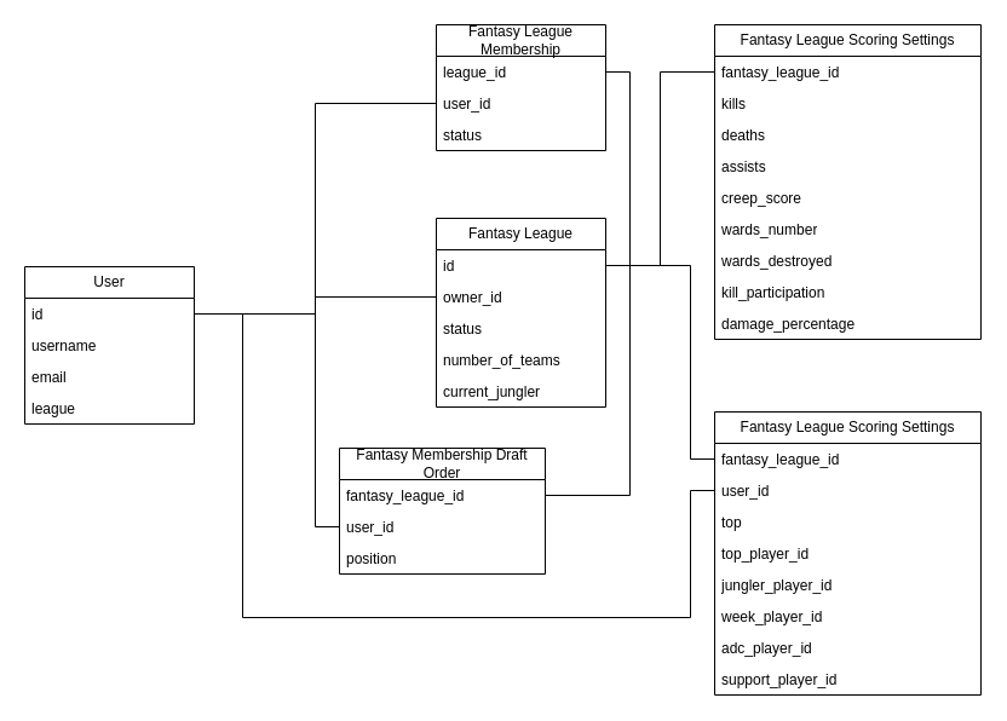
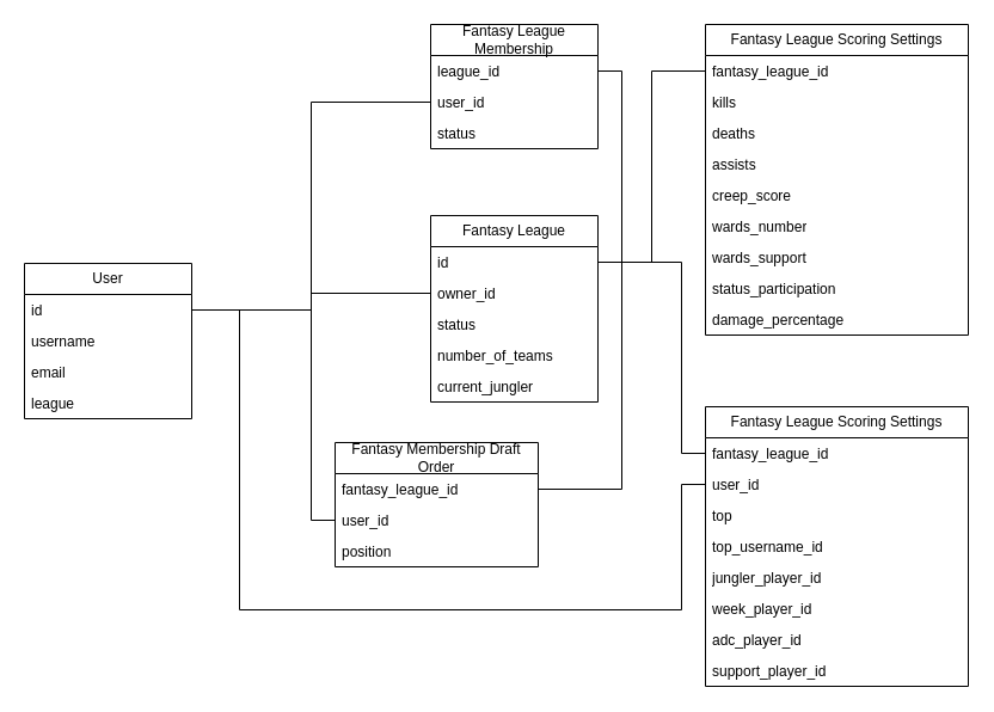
  <mxCell id="0" />
  <mxCell id="1" parent="0" />
  <mxCell id="2" value="User" style="swimlane;fontStyle=0;childLayout=stackLayout;horizontal=1;startSize=26;fillColor=none;horizontalStack=0;resizeParent=1;resizeParentMax=0;resizeLast=0;collapsible=1;marginBottom=0;whiteSpace=wrap;html=1;" vertex="1" parent="1"><mxGeometry x="20" y="220" width="140" height="130" as="geometry" /></mxCell>
  <mxCell id="3" value="id" style="text;strokeColor=none;fillColor=none;align=left;verticalAlign=top;spacingLeft=4;spacingRight=4;overflow=hidden;rotatable=0;points=[[0,0.5],[1,0.5]];portConstraint=eastwest;whiteSpace=wrap;html=1;" vertex="1" parent="2"><mxGeometry y="26" width="140" height="26" as="geometry" /></mxCell>
  <mxCell id="4" value="username" style="text;strokeColor=none;fillColor=none;align=left;verticalAlign=top;spacingLeft=4;spacingRight=4;overflow=hidden;rotatable=0;points=[[0,0.5],[1,0.5]];portConstraint=eastwest;whiteSpace=wrap;html=1;" vertex="1" parent="2"><mxGeometry y="52" width="140" height="26" as="geometry" /></mxCell>
  <mxCell id="5" value="email" style="text;strokeColor=none;fillColor=none;align=left;verticalAlign=top;spacingLeft=4;spacingRight=4;overflow=hidden;rotatable=0;points=[[0,0.5],[1,0.5]];portConstraint=eastwest;whiteSpace=wrap;html=1;" vertex="1" parent="2"><mxGeometry y="78" width="140" height="26" as="geometry" /></mxCell>
  <mxCell id="6" value="league" style="text;strokeColor=none;fillColor=none;align=left;verticalAlign=top;spacingLeft=4;spacingRight=4;overflow=hidden;rotatable=0;points=[[0,0.5],[1,0.5]];portConstraint=eastwest;whiteSpace=wrap;html=1;" vertex="1" parent="2"><mxGeometry y="104" width="140" height="26" as="geometry" /></mxCell>
  <mxCell id="7" value="Fantasy League" style="swimlane;fontStyle=0;childLayout=stackLayout;horizontal=1;startSize=26;fillColor=none;horizontalStack=0;resizeParent=1;resizeParentMax=0;resizeLast=0;collapsible=1;marginBottom=0;whiteSpace=wrap;html=1;" vertex="1" parent="1"><mxGeometry x="360" y="180" width="140" height="156" as="geometry" /></mxCell>
  <mxCell id="8" value="id" style="text;strokeColor=none;fillColor=none;align=left;verticalAlign=top;spacingLeft=4;spacingRight=4;overflow=hidden;rotatable=0;points=[[0,0.5],[1,0.5]];portConstraint=eastwest;whiteSpace=wrap;html=1;" vertex="1" parent="7"><mxGeometry y="26" width="140" height="26" as="geometry" /></mxCell>
  <mxCell id="9" value="owner_id" style="text;strokeColor=none;fillColor=none;align=left;verticalAlign=top;spacingLeft=4;spacingRight=4;overflow=hidden;rotatable=0;points=[[0,0.5],[1,0.5]];portConstraint=eastwest;whiteSpace=wrap;html=1;" vertex="1" parent="7"><mxGeometry y="52" width="140" height="26" as="geometry" /></mxCell>
  <mxCell id="10" value="status" style="text;strokeColor=none;fillColor=none;align=left;verticalAlign=top;spacingLeft=4;spacingRight=4;overflow=hidden;rotatable=0;points=[[0,0.5],[1,0.5]];portConstraint=eastwest;whiteSpace=wrap;html=1;" vertex="1" parent="7"><mxGeometry y="78" width="140" height="26" as="geometry" /></mxCell>
  <mxCell id="11" value="number_of_teams" style="text;strokeColor=none;fillColor=none;align=left;verticalAlign=top;spacingLeft=4;spacingRight=4;overflow=hidden;rotatable=0;points=[[0,0.5],[1,0.5]];portConstraint=eastwest;whiteSpace=wrap;html=1;" vertex="1" parent="7"><mxGeometry y="104" width="140" height="26" as="geometry" /></mxCell>
  <mxCell id="12" value="current_jungler" style="text;strokeColor=none;fillColor=none;align=left;verticalAlign=top;spacingLeft=4;spacingRight=4;overflow=hidden;rotatable=0;points=[[0,0.5],[1,0.5]];portConstraint=eastwest;whiteSpace=wrap;html=1;" vertex="1" parent="7"><mxGeometry y="130" width="140" height="26" as="geometry" /></mxCell>
  <mxCell id="13" style="edgeStyle=orthogonalEdgeStyle;rounded=0;orthogonalLoop=1;jettySize=auto;html=1;exitX=1;exitY=0.5;exitDx=0;exitDy=0;endArrow=none;endFill=0;" edge="1" parent="1" source="3" target="9"><mxGeometry relative="1" as="geometry" /></mxCell>
  <mxCell id="14" value="Fantasy League Membership" style="swimlane;fontStyle=0;childLayout=stackLayout;horizontal=1;startSize=26;fillColor=none;horizontalStack=0;resizeParent=1;resizeParentMax=0;resizeLast=0;collapsible=1;marginBottom=0;whiteSpace=wrap;html=1;" vertex="1" parent="1"><mxGeometry x="360" y="20" width="140" height="104" as="geometry" /></mxCell>
  <mxCell id="15" value="league_id" style="text;strokeColor=none;fillColor=none;align=left;verticalAlign=top;spacingLeft=4;spacingRight=4;overflow=hidden;rotatable=0;points=[[0,0.5],[1,0.5]];portConstraint=eastwest;whiteSpace=wrap;html=1;" vertex="1" parent="14"><mxGeometry y="26" width="140" height="26" as="geometry" /></mxCell>
  <mxCell id="16" value="user_id" style="text;strokeColor=none;fillColor=none;align=left;verticalAlign=top;spacingLeft=4;spacingRight=4;overflow=hidden;rotatable=0;points=[[0,0.5],[1,0.5]];portConstraint=eastwest;whiteSpace=wrap;html=1;" vertex="1" parent="14"><mxGeometry y="52" width="140" height="26" as="geometry" /></mxCell>
  <mxCell id="17" value="status" style="text;strokeColor=none;fillColor=none;align=left;verticalAlign=top;spacingLeft=4;spacingRight=4;overflow=hidden;rotatable=0;points=[[0,0.5],[1,0.5]];portConstraint=eastwest;whiteSpace=wrap;html=1;" vertex="1" parent="14"><mxGeometry y="78" width="140" height="26" as="geometry" /></mxCell>
  <mxCell id="18" style="edgeStyle=orthogonalEdgeStyle;rounded=0;orthogonalLoop=1;jettySize=auto;html=1;exitX=1;exitY=0.5;exitDx=0;exitDy=0;endArrow=none;endFill=0;" edge="1" parent="1" source="8" target="15"><mxGeometry relative="1" as="geometry" /></mxCell>
  <mxCell id="19" style="edgeStyle=orthogonalEdgeStyle;rounded=0;orthogonalLoop=1;jettySize=auto;html=1;exitX=1;exitY=0.5;exitDx=0;exitDy=0;endArrow=none;endFill=0;" edge="1" parent="1" source="3" target="16"><mxGeometry relative="1" as="geometry" /></mxCell>
  <mxCell id="20" value="Fantasy League Scoring Settings" style="swimlane;fontStyle=0;childLayout=stackLayout;horizontal=1;startSize=26;fillColor=none;horizontalStack=0;resizeParent=1;resizeParentMax=0;resizeLast=0;collapsible=1;marginBottom=0;whiteSpace=wrap;html=1;" vertex="1" parent="1"><mxGeometry x="590" y="20" width="220" height="260" as="geometry" /></mxCell>
  <mxCell id="21" value="fantasy_league_id" style="text;strokeColor=none;fillColor=none;align=left;verticalAlign=top;spacingLeft=4;spacingRight=4;overflow=hidden;rotatable=0;points=[[0,0.5],[1,0.5]];portConstraint=eastwest;whiteSpace=wrap;html=1;" vertex="1" parent="20"><mxGeometry y="26" width="220" height="26" as="geometry" /></mxCell>
  <mxCell id="22" value="kills" style="text;strokeColor=none;fillColor=none;align=left;verticalAlign=top;spacingLeft=4;spacingRight=4;overflow=hidden;rotatable=0;points=[[0,0.5],[1,0.5]];portConstraint=eastwest;whiteSpace=wrap;html=1;" vertex="1" parent="20"><mxGeometry y="52" width="220" height="26" as="geometry" /></mxCell>
  <mxCell id="23" value="deaths" style="text;strokeColor=none;fillColor=none;align=left;verticalAlign=top;spacingLeft=4;spacingRight=4;overflow=hidden;rotatable=0;points=[[0,0.5],[1,0.5]];portConstraint=eastwest;whiteSpace=wrap;html=1;" vertex="1" parent="20"><mxGeometry y="78" width="220" height="26" as="geometry" /></mxCell>
  <mxCell id="24" value="assists" style="text;strokeColor=none;fillColor=none;align=left;verticalAlign=top;spacingLeft=4;spacingRight=4;overflow=hidden;rotatable=0;points=[[0,0.5],[1,0.5]];portConstraint=eastwest;whiteSpace=wrap;html=1;" vertex="1" parent="20"><mxGeometry y="104" width="220" height="26" as="geometry" /></mxCell>
  <mxCell id="25" value="creep_score" style="text;strokeColor=none;fillColor=none;align=left;verticalAlign=top;spacingLeft=4;spacingRight=4;overflow=hidden;rotatable=0;points=[[0,0.5],[1,0.5]];portConstraint=eastwest;whiteSpace=wrap;html=1;" vertex="1" parent="20"><mxGeometry y="130" width="220" height="26" as="geometry" /></mxCell>
  <mxCell id="26" value="wards_number" style="text;strokeColor=none;fillColor=none;align=left;verticalAlign=top;spacingLeft=4;spacingRight=4;overflow=hidden;rotatable=0;points=[[0,0.5],[1,0.5]];portConstraint=eastwest;whiteSpace=wrap;html=1;" vertex="1" parent="20"><mxGeometry y="156" width="220" height="26" as="geometry" /></mxCell>
- <mxCell id="27" value="wards_destroyed" style="text;strokeColor=none;fillColor=none;align=left;verticalAlign=top;spacingLeft=4;spacingRight=4;overflow=hidden;rotatable=0;points=[[0,0.5],[1,0.5]];portConstraint=eastwest;whiteSpace=wrap;html=1;" vertex="1" parent="20"><mxGeometry y="182" width="220" height="26" as="geometry" /></mxCell>
- <mxCell id="28" value="kill_participation" style="text;strokeColor=none;fillColor=none;align=left;verticalAlign=top;spacingLeft=4;spacingRight=4;overflow=hidden;rotatable=0;points=[[0,0.5],[1,0.5]];portConstraint=eastwest;whiteSpace=wrap;html=1;" vertex="1" parent="20"><mxGeometry y="208" width="220" height="26" as="geometry" /></mxCell>
+ <mxCell id="27" value="wards_support" style="text;strokeColor=none;fillColor=none;align=left;verticalAlign=top;spacingLeft=4;spacingRight=4;overflow=hidden;rotatable=0;points=[[0,0.5],[1,0.5]];portConstraint=eastwest;whiteSpace=wrap;html=1;" vertex="1" parent="20"><mxGeometry y="182" width="220" height="26" as="geometry" /></mxCell>
+ <mxCell id="28" value="status_participation" style="text;strokeColor=none;fillColor=none;align=left;verticalAlign=top;spacingLeft=4;spacingRight=4;overflow=hidden;rotatable=0;points=[[0,0.5],[1,0.5]];portConstraint=eastwest;whiteSpace=wrap;html=1;" vertex="1" parent="20"><mxGeometry y="208" width="220" height="26" as="geometry" /></mxCell>
  <mxCell id="29" value="damage_percentage" style="text;strokeColor=none;fillColor=none;align=left;verticalAlign=top;spacingLeft=4;spacingRight=4;overflow=hidden;rotatable=0;points=[[0,0.5],[1,0.5]];portConstraint=eastwest;whiteSpace=wrap;html=1;" vertex="1" parent="20"><mxGeometry y="234" width="220" height="26" as="geometry" /></mxCell>
  <mxCell id="30" style="edgeStyle=orthogonalEdgeStyle;rounded=0;orthogonalLoop=1;jettySize=auto;html=1;exitX=1;exitY=0.5;exitDx=0;exitDy=0;endArrow=none;endFill=0;" edge="1" parent="1" source="8" target="21"><mxGeometry relative="1" as="geometry" /></mxCell>
  <mxCell id="31" value="Fantasy Membership Draft Order" style="swimlane;fontStyle=0;childLayout=stackLayout;horizontal=1;startSize=26;fillColor=none;horizontalStack=0;resizeParent=1;resizeParentMax=0;resizeLast=0;collapsible=1;marginBottom=0;whiteSpace=wrap;html=1;" vertex="1" parent="1"><mxGeometry x="280" y="370" width="170" height="104" as="geometry" /></mxCell>
  <mxCell id="32" value="fantasy_league_id" style="text;strokeColor=none;fillColor=none;align=left;verticalAlign=top;spacingLeft=4;spacingRight=4;overflow=hidden;rotatable=0;points=[[0,0.5],[1,0.5]];portConstraint=eastwest;whiteSpace=wrap;html=1;" vertex="1" parent="31"><mxGeometry y="26" width="170" height="26" as="geometry" /></mxCell>
  <mxCell id="33" value="user_id" style="text;strokeColor=none;fillColor=none;align=left;verticalAlign=top;spacingLeft=4;spacingRight=4;overflow=hidden;rotatable=0;points=[[0,0.5],[1,0.5]];portConstraint=eastwest;whiteSpace=wrap;html=1;" vertex="1" parent="31"><mxGeometry y="52" width="170" height="26" as="geometry" /></mxCell>
  <mxCell id="34" value="position" style="text;strokeColor=none;fillColor=none;align=left;verticalAlign=top;spacingLeft=4;spacingRight=4;overflow=hidden;rotatable=0;points=[[0,0.5],[1,0.5]];portConstraint=eastwest;whiteSpace=wrap;html=1;" vertex="1" parent="31"><mxGeometry y="78" width="170" height="26" as="geometry" /></mxCell>
  <mxCell id="35" style="edgeStyle=orthogonalEdgeStyle;rounded=0;orthogonalLoop=1;jettySize=auto;html=1;exitX=1;exitY=0.5;exitDx=0;exitDy=0;entryX=1;entryY=0.5;entryDx=0;entryDy=0;endArrow=none;endFill=0;" edge="1" parent="1" source="8" target="32"><mxGeometry relative="1" as="geometry"><Array as="points"><mxPoint x="520" y="219" /><mxPoint x="520" y="409" /></Array></mxGeometry></mxCell>
  <mxCell id="36" style="edgeStyle=orthogonalEdgeStyle;rounded=0;orthogonalLoop=1;jettySize=auto;html=1;exitX=1;exitY=0.5;exitDx=0;exitDy=0;endArrow=none;endFill=0;" edge="1" parent="1" source="3" target="33"><mxGeometry relative="1" as="geometry"><Array as="points"><mxPoint x="260" y="259" /><mxPoint x="260" y="435" /></Array></mxGeometry></mxCell>
  <mxCell id="37" value="Fantasy League Scoring Settings" style="swimlane;fontStyle=0;childLayout=stackLayout;horizontal=1;startSize=26;fillColor=none;horizontalStack=0;resizeParent=1;resizeParentMax=0;resizeLast=0;collapsible=1;marginBottom=0;whiteSpace=wrap;html=1;" vertex="1" parent="1"><mxGeometry x="590" y="340" width="220" height="234" as="geometry" /></mxCell>
  <mxCell id="38" value="fantasy_league_id" style="text;strokeColor=none;fillColor=none;align=left;verticalAlign=top;spacingLeft=4;spacingRight=4;overflow=hidden;rotatable=0;points=[[0,0.5],[1,0.5]];portConstraint=eastwest;whiteSpace=wrap;html=1;" vertex="1" parent="37"><mxGeometry y="26" width="220" height="26" as="geometry" /></mxCell>
  <mxCell id="39" value="user_id" style="text;strokeColor=none;fillColor=none;align=left;verticalAlign=top;spacingLeft=4;spacingRight=4;overflow=hidden;rotatable=0;points=[[0,0.5],[1,0.5]];portConstraint=eastwest;whiteSpace=wrap;html=1;" vertex="1" parent="37"><mxGeometry y="52" width="220" height="26" as="geometry" /></mxCell>
  <mxCell id="40" value="top" style="text;strokeColor=none;fillColor=none;align=left;verticalAlign=top;spacingLeft=4;spacingRight=4;overflow=hidden;rotatable=0;points=[[0,0.5],[1,0.5]];portConstraint=eastwest;whiteSpace=wrap;html=1;" vertex="1" parent="37"><mxGeometry y="78" width="220" height="26" as="geometry" /></mxCell>
- <mxCell id="41" value="top_player_id" style="text;strokeColor=none;fillColor=none;align=left;verticalAlign=top;spacingLeft=4;spacingRight=4;overflow=hidden;rotatable=0;points=[[0,0.5],[1,0.5]];portConstraint=eastwest;whiteSpace=wrap;html=1;" vertex="1" parent="37"><mxGeometry y="104" width="220" height="26" as="geometry" /></mxCell>
+ <mxCell id="41" value="top_username_id" style="text;strokeColor=none;fillColor=none;align=left;verticalAlign=top;spacingLeft=4;spacingRight=4;overflow=hidden;rotatable=0;points=[[0,0.5],[1,0.5]];portConstraint=eastwest;whiteSpace=wrap;html=1;" vertex="1" parent="37"><mxGeometry y="104" width="220" height="26" as="geometry" /></mxCell>
  <mxCell id="42" value="jungler_player_id" style="text;strokeColor=none;fillColor=none;align=left;verticalAlign=top;spacingLeft=4;spacingRight=4;overflow=hidden;rotatable=0;points=[[0,0.5],[1,0.5]];portConstraint=eastwest;whiteSpace=wrap;html=1;" vertex="1" parent="37"><mxGeometry y="130" width="220" height="26" as="geometry" /></mxCell>
  <mxCell id="43" value="week_player_id" style="text;strokeColor=none;fillColor=none;align=left;verticalAlign=top;spacingLeft=4;spacingRight=4;overflow=hidden;rotatable=0;points=[[0,0.5],[1,0.5]];portConstraint=eastwest;whiteSpace=wrap;html=1;" vertex="1" parent="37"><mxGeometry y="156" width="220" height="26" as="geometry" /></mxCell>
  <mxCell id="44" value="adc_player_id" style="text;strokeColor=none;fillColor=none;align=left;verticalAlign=top;spacingLeft=4;spacingRight=4;overflow=hidden;rotatable=0;points=[[0,0.5],[1,0.5]];portConstraint=eastwest;whiteSpace=wrap;html=1;" vertex="1" parent="37"><mxGeometry y="182" width="220" height="26" as="geometry" /></mxCell>
  <mxCell id="45" value="support_player_id" style="text;strokeColor=none;fillColor=none;align=left;verticalAlign=top;spacingLeft=4;spacingRight=4;overflow=hidden;rotatable=0;points=[[0,0.5],[1,0.5]];portConstraint=eastwest;whiteSpace=wrap;html=1;" vertex="1" parent="37"><mxGeometry y="208" width="220" height="26" as="geometry" /></mxCell>
  <mxCell id="46" style="edgeStyle=orthogonalEdgeStyle;rounded=0;orthogonalLoop=1;jettySize=auto;html=1;exitX=1;exitY=0.5;exitDx=0;exitDy=0;endArrow=none;endFill=0;" edge="1" parent="1" source="8" target="38"><mxGeometry relative="1" as="geometry"><Array as="points"><mxPoint x="570" y="219" /><mxPoint x="570" y="379" /></Array></mxGeometry></mxCell>
  <mxCell id="47" style="edgeStyle=orthogonalEdgeStyle;rounded=0;orthogonalLoop=1;jettySize=auto;html=1;exitX=1;exitY=0.5;exitDx=0;exitDy=0;entryX=0;entryY=0.5;entryDx=0;entryDy=0;endArrow=none;endFill=0;" edge="1" parent="1" source="3" target="39"><mxGeometry relative="1" as="geometry"><Array as="points"><mxPoint x="200" y="259" /><mxPoint x="200" y="510" /><mxPoint x="570" y="510" /><mxPoint x="570" y="405" /></Array></mxGeometry></mxCell>
